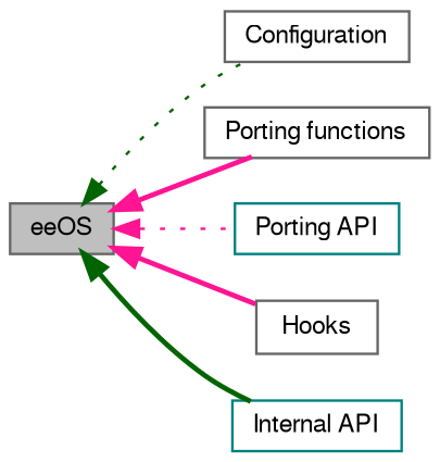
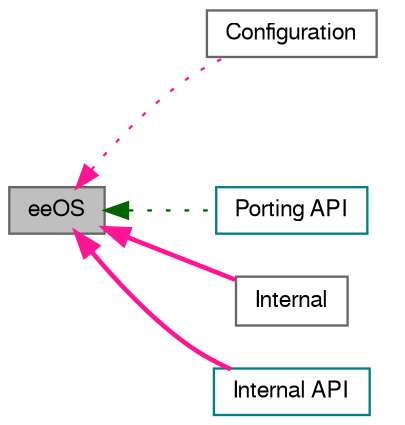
  digraph {
    rankdir=LR
    node [color=gray40 fillcolor=white fontname=FreeSans fontsize=10 shape=record style=filled]
    edge [color=deeppink dir=back fontname=FreeSans fontsize=10 labelfontname=FreeSans labelfontsize=10 shape=plaintext style=bold]
    n1 [height=0.2 label=Configuration width=0.4]
-   n2 [height=0.2 label="Porting functions" width=0.4]
    n3 [fillcolor=grey75 fontcolor=black height=0.2 label=eeOS width=0.4]
    n4 [color=teal height=0.2 label="Porting API" width=0.4]
-   n5 [height=0.2 label=Hooks width=0.4]
+   n5 [height=0.2 label=Internal width=0.4]
    n6 [color=teal height=0.2 label="Internal API" width=0.4]
-   n3 -> n1 [color=darkgreen style=dotted]
-   n3 -> n2
-   n3 -> n4 [style=dotted]
+   n3 -> n1 [style=dotted]
+   n3 -> n4 [color=darkgreen style=dotted]
    n3 -> n5
-   n3 -> n6 [color=darkgreen]
+   n3 -> n6
  }
